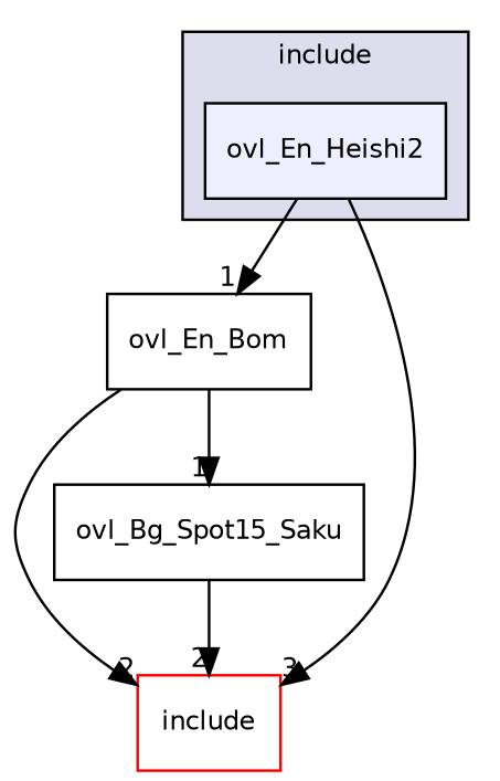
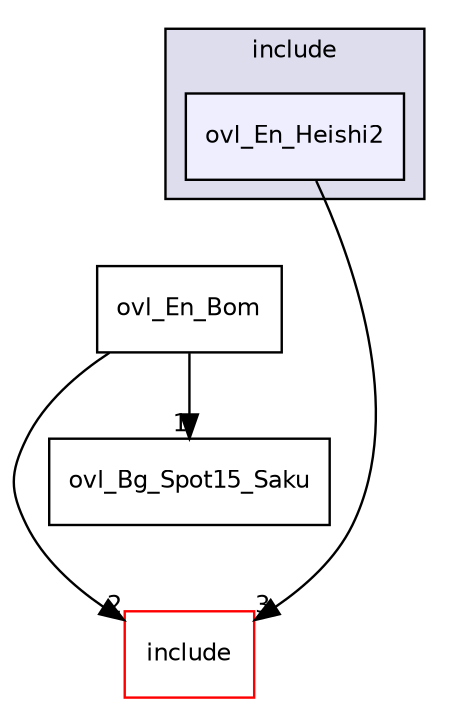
  digraph {
    compound=true
    fontname="DejaVu Sans"
    node [fontname="DejaVu Sans" fontsize=10 shape=box]
    edge [fontname="DejaVu Sans" headlabel=1 labeldistance=1.5 labelfontname=Helvetica labelfontsize=10]
    n1 [fillcolor="#eeeeff" label=ovl_En_Heishi2 pencolor=black style=filled]
    n2 [label=ovl_En_Bom]
    n3 [color=red fillcolor=white label=include style=filled]
    n4 [label=ovl_Bg_Spot15_Saku]
    subgraph cluster_1 {
      bgcolor="#ddddee"
      fontsize=10
      label=include
      pencolor=black
      n1
    }
-   n1 -> n2
    n1 -> n3 [headlabel=3]
    n2 -> n3 [headlabel=2]
    n2 -> n4
-   n4 -> n3 [headlabel=2]
  }
